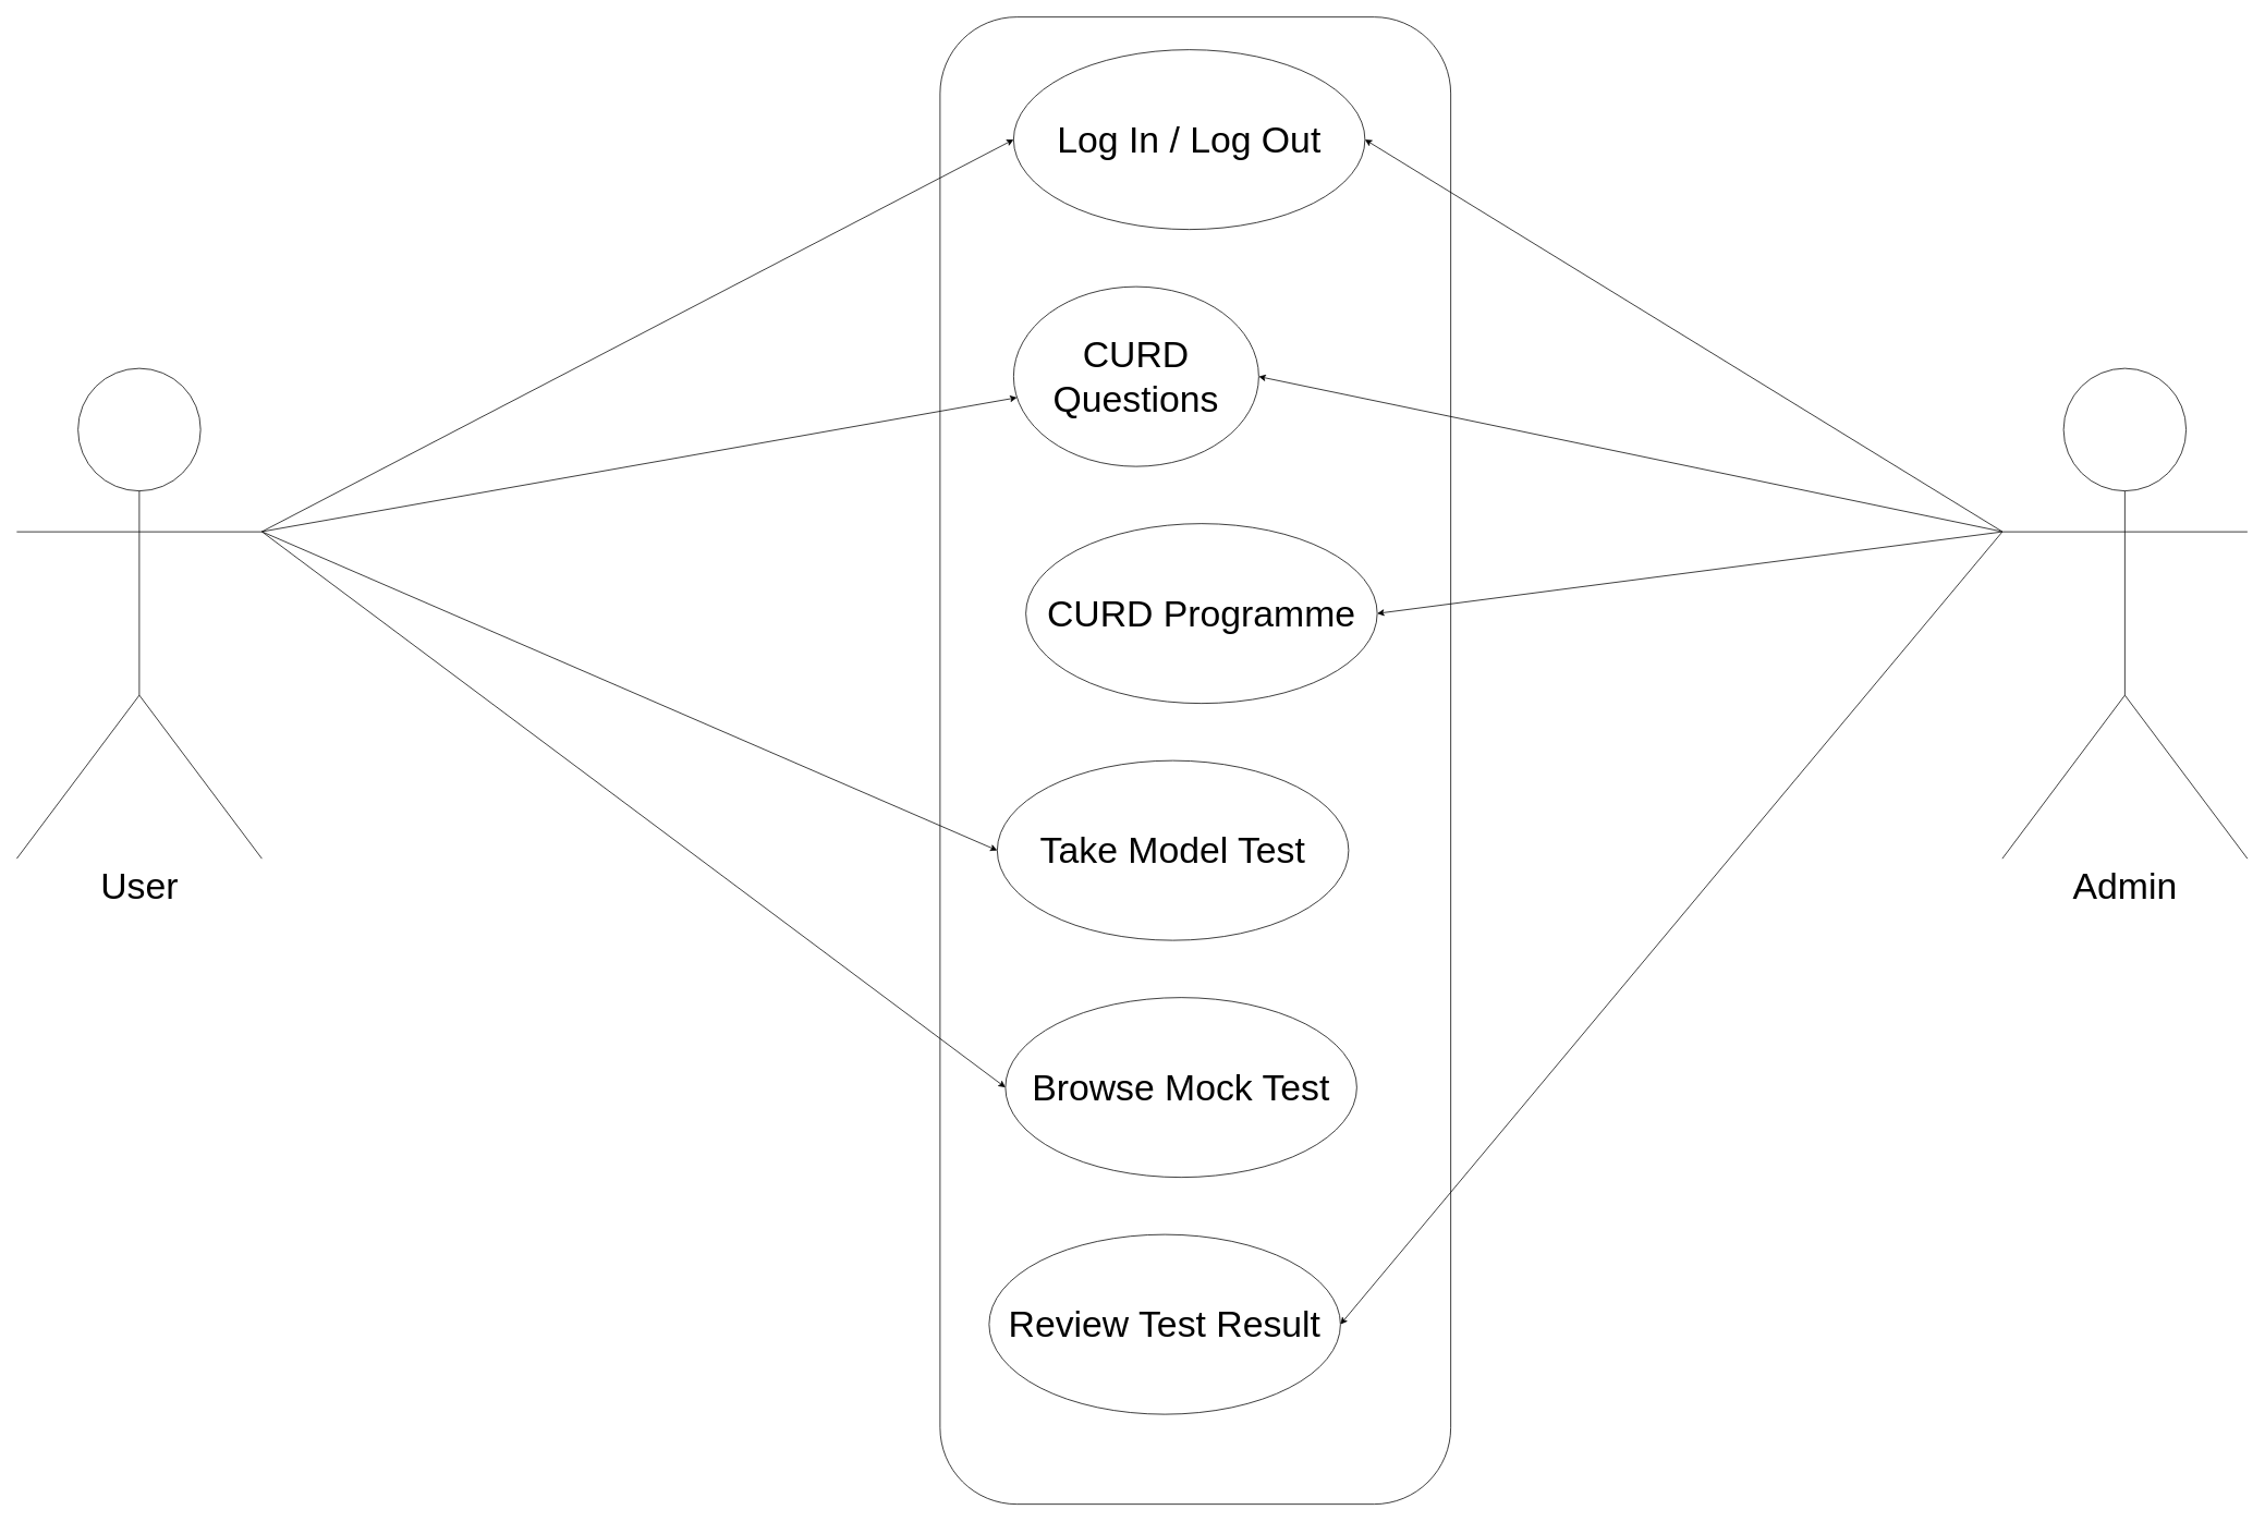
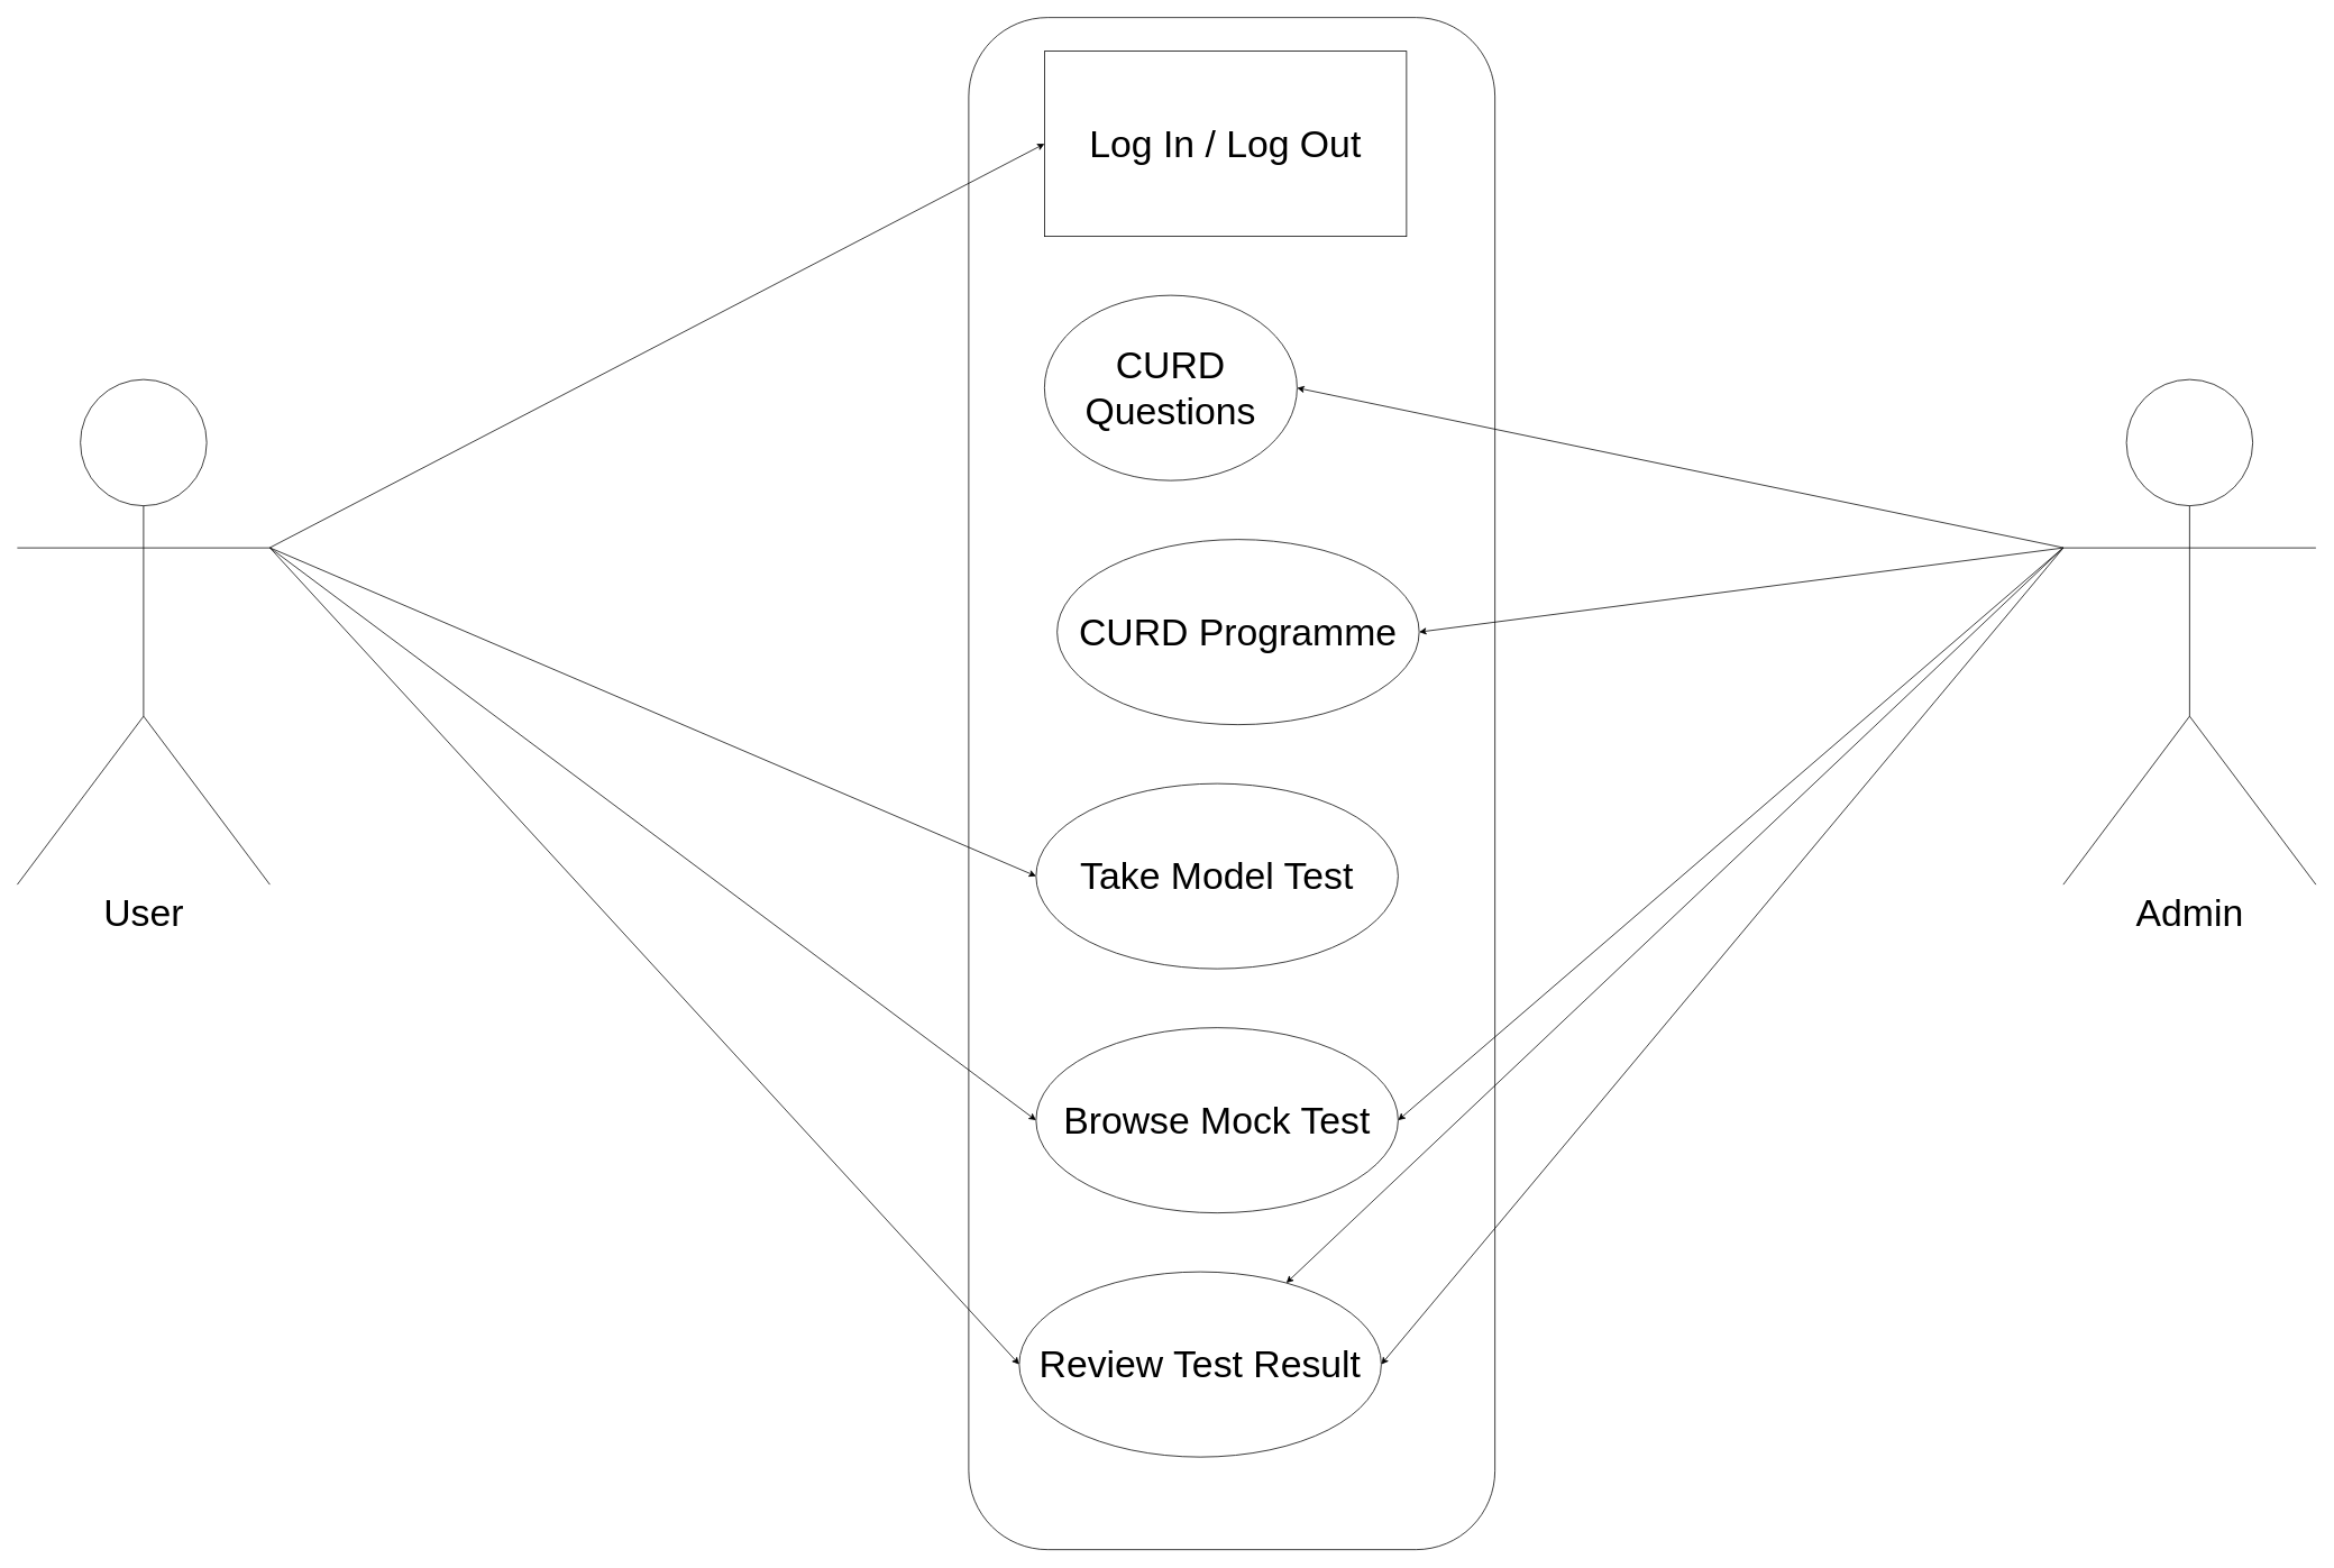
  <mxCell id="0" />
  <mxCell id="1" parent="0" />
  <mxCell id="2" value="" style="rounded=1;whiteSpace=wrap;html=1;" parent="1" vertex="1"><mxGeometry x="1150" y="20" width="625" height="1820" as="geometry" /></mxCell>
- <mxCell id="3" value="&lt;font style=&quot;font-size: 45px;&quot;&gt;Log In / Log Out&lt;/font&gt;" style="ellipse;whiteSpace=wrap;html=1;" parent="1" vertex="1"><mxGeometry x="1240" y="60" width="430" height="220" as="geometry" /></mxCell>
+ <mxCell id="3" value="&lt;font style=&quot;font-size: 45px;&quot;&gt;Log In / Log Out&lt;/font&gt;" style="whiteSpace=wrap;html=1;rounded=0;" parent="1" vertex="1"><mxGeometry x="1240" y="60" width="430" height="220" as="geometry" /></mxCell>
  <mxCell id="4" value="&lt;font style=&quot;font-size: 45px;&quot;&gt;CURD Questions&lt;/font&gt;" style="ellipse;whiteSpace=wrap;html=1;" parent="1" vertex="1"><mxGeometry x="1240" y="350" width="300" height="220" as="geometry" /></mxCell>
  <mxCell id="5" value="&lt;font style=&quot;font-size: 45px;&quot;&gt;CURD Programme&lt;/font&gt;" style="ellipse;whiteSpace=wrap;html=1;" parent="1" vertex="1"><mxGeometry x="1255" y="640" width="430" height="220" as="geometry" /></mxCell>
- <mxCell id="6" value="&lt;font style=&quot;font-size: 45px;&quot;&gt;Take Model Test&lt;/font&gt;" style="ellipse;whiteSpace=wrap;html=1;" parent="1" vertex="1"><mxGeometry x="1220" y="930" width="430" height="220" as="geometry" /></mxCell>
+ <mxCell id="6" value="&lt;font style=&quot;font-size: 45px;&quot;&gt;Take Model Test&lt;/font&gt;" style="ellipse;whiteSpace=wrap;html=1;" parent="1" vertex="1"><mxGeometry x="1230" y="930" width="430" height="220" as="geometry" /></mxCell>
  <mxCell id="7" value="&lt;font style=&quot;font-size: 45px;&quot;&gt;Browse Mock Test&lt;/font&gt;" style="ellipse;whiteSpace=wrap;html=1;" parent="1" vertex="1"><mxGeometry x="1230" y="1220" width="430" height="220" as="geometry" /></mxCell>
  <mxCell id="8" value="&lt;font style=&quot;font-size: 45px;&quot;&gt;Review Test Result&lt;/font&gt;" style="ellipse;whiteSpace=wrap;html=1;" parent="1" vertex="1"><mxGeometry x="1210" y="1510" width="430" height="220" as="geometry" /></mxCell>
  <mxCell id="9" value="&lt;font style=&quot;font-size: 45px;&quot;&gt;User&lt;/font&gt;" style="shape=umlActor;verticalLabelPosition=bottom;verticalAlign=top;html=1;outlineConnect=0;" parent="1" vertex="1"><mxGeometry x="20" y="450" width="300" height="600" as="geometry" /></mxCell>
  <mxCell id="10" value="&lt;font style=&quot;font-size: 45px;&quot;&gt;Admin&lt;/font&gt;" style="shape=umlActor;verticalLabelPosition=bottom;verticalAlign=top;html=1;outlineConnect=0;" parent="1" vertex="1"><mxGeometry x="2450" y="450" width="300" height="600" as="geometry" /></mxCell>
  <mxCell id="11" value="" style="endArrow=classic;html=1;rounded=1;exitX=1;exitY=0.333;exitDx=0;exitDy=0;exitPerimeter=0;entryX=0;entryY=0.5;entryDx=0;entryDy=0;jumpSize=9;strokeWidth=1;" parent="1" source="9" target="3" edge="1"><mxGeometry width="50" height="50" relative="1" as="geometry"><mxPoint x="1060" y="870" as="sourcePoint" /><mxPoint x="1110" y="820" as="targetPoint" /></mxGeometry></mxCell>
  <mxCell id="12" value="" style="endArrow=classic;html=1;rounded=0;exitX=0;exitY=0.333;exitDx=0;exitDy=0;exitPerimeter=0;entryX=1;entryY=0.5;entryDx=0;entryDy=0;" parent="1" source="10" target="4" edge="1"><mxGeometry width="50" height="50" relative="1" as="geometry"><mxPoint x="330" y="660" as="sourcePoint" /><mxPoint x="1250" y="180" as="targetPoint" /></mxGeometry></mxCell>
  <mxCell id="13" value="" style="endArrow=classic;html=1;rounded=0;entryX=1;entryY=0.5;entryDx=0;entryDy=0;" parent="1" target="5" edge="1"><mxGeometry width="50" height="50" relative="1" as="geometry"><mxPoint x="2450" y="650" as="sourcePoint" /><mxPoint x="1680" y="470" as="targetPoint" /></mxGeometry></mxCell>
  <mxCell id="14" value="" style="endArrow=classic;html=1;rounded=0;exitX=1;exitY=0.333;exitDx=0;exitDy=0;exitPerimeter=0;entryX=0;entryY=0.5;entryDx=0;entryDy=0;strokeWidth=1;" parent="1" source="9" target="6" edge="1"><mxGeometry width="50" height="50" relative="1" as="geometry"><mxPoint x="330" y="660" as="sourcePoint" /><mxPoint x="1250" y="180" as="targetPoint" /></mxGeometry></mxCell>
  <mxCell id="15" value="" style="endArrow=classic;html=1;rounded=0;exitX=1;exitY=0.333;exitDx=0;exitDy=0;exitPerimeter=0;entryX=0;entryY=0.5;entryDx=0;entryDy=0;strokeWidth=1;" parent="1" source="9" target="7" edge="1"><mxGeometry width="50" height="50" relative="1" as="geometry"><mxPoint x="330" y="660" as="sourcePoint" /><mxPoint x="1240" y="1050" as="targetPoint" /></mxGeometry></mxCell>
- <mxCell id="17" value="" style="endArrow=classic;html=1;rounded=0;exitX=1;exitY=0.333;exitDx=0;exitDy=0;exitPerimeter=0;strokeWidth=1;" parent="1" source="9" target="4" edge="1"><mxGeometry width="50" height="50" relative="1" as="geometry"><mxPoint x="330" y="660" as="sourcePoint" /><mxPoint x="1240" y="1340" as="targetPoint" /></mxGeometry></mxCell>
+ <mxCell id="16" value="" style="endArrow=classic;html=1;rounded=0;entryX=1;entryY=0.5;entryDx=0;entryDy=0;exitX=0;exitY=0.333;exitDx=0;exitDy=0;exitPerimeter=0;" parent="1" source="10" target="7" edge="1"><mxGeometry width="50" height="50" relative="1" as="geometry"><mxPoint x="2450" y="690" as="sourcePoint" /><mxPoint x="1660" y="760" as="targetPoint" /></mxGeometry></mxCell>
+ <mxCell id="17" value="" style="endArrow=classic;html=1;rounded=0;exitX=1;exitY=0.333;exitDx=0;exitDy=0;exitPerimeter=0;entryX=0;entryY=0.5;entryDx=0;entryDy=0;strokeWidth=1;" parent="1" source="9" target="8" edge="1"><mxGeometry width="50" height="50" relative="1" as="geometry"><mxPoint x="330" y="660" as="sourcePoint" /><mxPoint x="1240" y="1340" as="targetPoint" /></mxGeometry></mxCell>
  <mxCell id="18" value="" style="endArrow=classic;html=1;rounded=0;entryX=1;entryY=0.5;entryDx=0;entryDy=0;" parent="1" target="8" edge="1"><mxGeometry width="50" height="50" relative="1" as="geometry"><mxPoint x="2450" y="650" as="sourcePoint" /><mxPoint x="1670" y="1340" as="targetPoint" /></mxGeometry></mxCell>
- <mxCell id="19" value="" style="endArrow=classic;html=1;rounded=0;entryX=1;entryY=0.5;entryDx=0;entryDy=0;exitX=0;exitY=0.333;exitDx=0;exitDy=0;exitPerimeter=0;" parent="1" source="10" target="3" edge="1"><mxGeometry width="50" height="50" relative="1" as="geometry"><mxPoint x="2430" y="620" as="sourcePoint" /><mxPoint x="1680" y="470" as="targetPoint" /></mxGeometry></mxCell>
+ <mxCell id="19" value="" style="endArrow=classic;html=1;rounded=0;exitX=0;exitY=0.333;exitDx=0;exitDy=0;exitPerimeter=0;" parent="1" source="10" target="8" edge="1"><mxGeometry width="50" height="50" relative="1" as="geometry"><mxPoint x="2430" y="620" as="sourcePoint" /><mxPoint x="1680" y="470" as="targetPoint" /></mxGeometry></mxCell>
